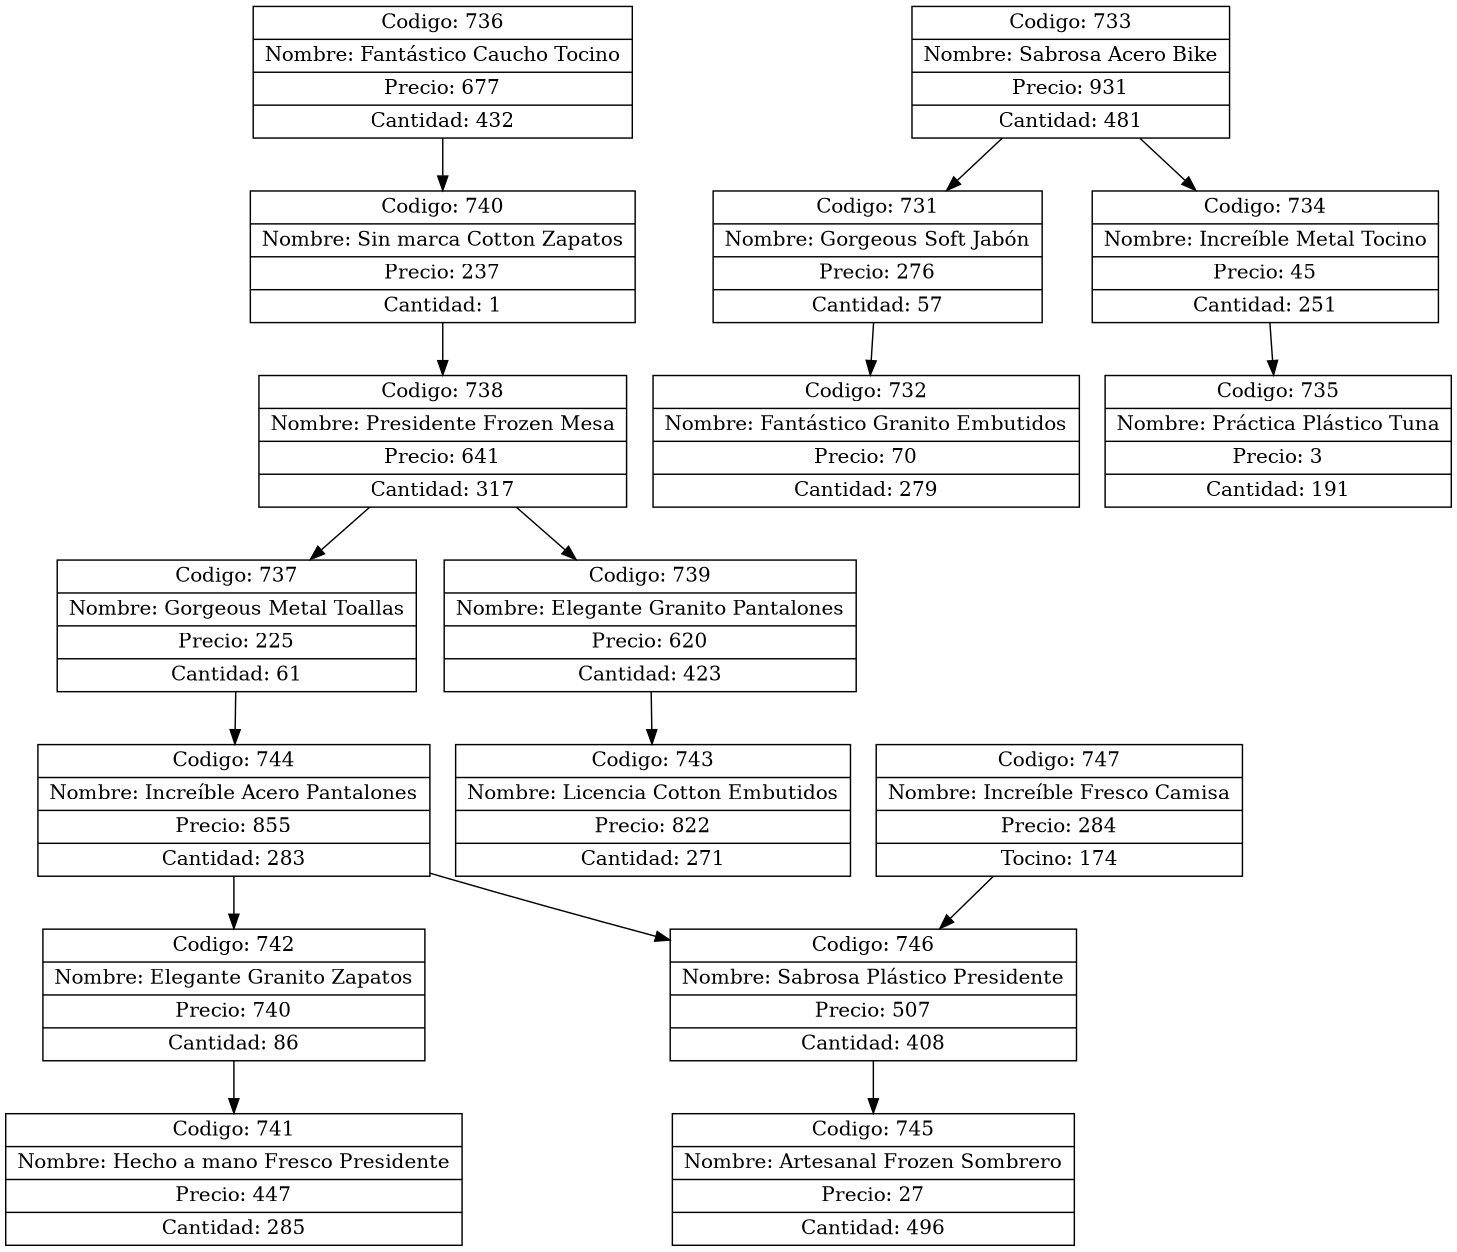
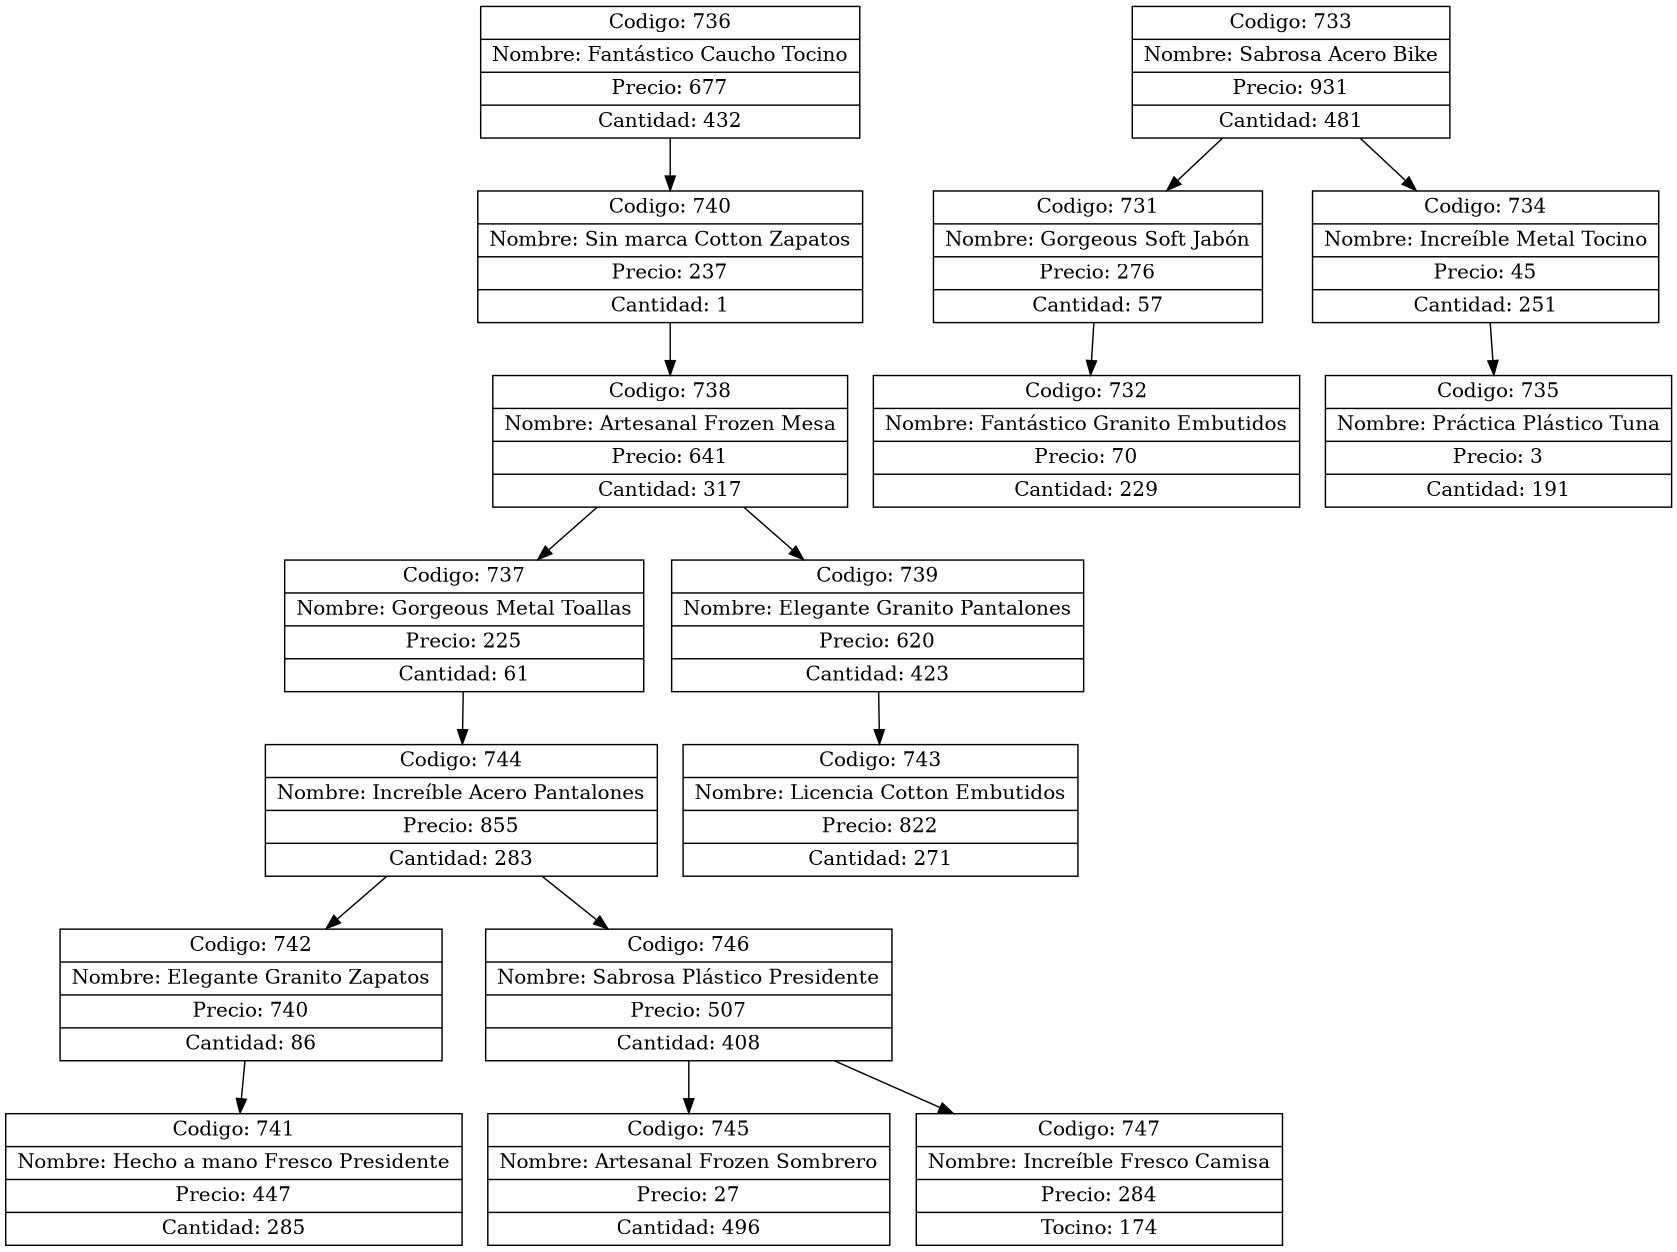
  digraph {
    node [shape=record]
    n1 [label="{ Codigo: 736 | Nombre: Fantástico Caucho Tocino | Precio: 677 | Cantidad: 432}"]
    n2 [label="{ Codigo: 740 | Nombre: Sin marca Cotton Zapatos | Precio: 237 | Cantidad: 1}"]
    n3 [label="{ Codigo: 733 | Nombre: Sabrosa Acero Bike | Precio: 931 | Cantidad: 481}"]
    n4 [label="{ Codigo: 731 | Nombre: Gorgeous Soft Jabón | Precio: 276 | Cantidad: 57}"]
    n5 [label="{ Codigo: 734 | Nombre: Increíble Metal Tocino | Precio: 45 | Cantidad: 251}"]
-   n6 [label="{ Codigo: 738 | Nombre: Presidente Frozen Mesa | Precio: 641 | Cantidad: 317}"]
-   n7 [label="{ Codigo: 732 | Nombre: Fantástico Granito Embutidos | Precio: 70 | Cantidad: 279}"]
+   n6 [label="{ Codigo: 738 | Nombre: Artesanal Frozen Mesa | Precio: 641 | Cantidad: 317}"]
+   n7 [label="{ Codigo: 732 | Nombre: Fantástico Granito Embutidos | Precio: 70 | Cantidad: 229}"]
    n8 [label="{ Codigo: 735 | Nombre: Práctica Plástico Tuna | Precio: 3 | Cantidad: 191}"]
    n9 [label="{ Codigo: 737 | Nombre: Gorgeous Metal Toallas | Precio: 225 | Cantidad: 61}"]
    n10 [label="{ Codigo: 739 | Nombre: Elegante Granito Pantalones | Precio: 620 | Cantidad: 423}"]
    n11 [label="{ Codigo: 744 | Nombre: Increíble Acero Pantalones | Precio: 855 | Cantidad: 283}"]
    n12 [label="{ Codigo: 742 | Nombre: Elegante Granito Zapatos | Precio: 740 | Cantidad: 86}"]
    n13 [label="{ Codigo: 746 | Nombre: Sabrosa Plástico Presidente | Precio: 507 | Cantidad: 408}"]
    n14 [label="{ Codigo: 743 | Nombre: Licencia Cotton Embutidos | Precio: 822 | Cantidad: 271}"]
    n15 [label="{ Codigo: 741 | Nombre: Hecho a mano Fresco Presidente | Precio: 447 | Cantidad: 285}"]
    n16 [label="{ Codigo: 745 | Nombre: Artesanal Frozen Sombrero | Precio: 27 | Cantidad: 496}"]
    n17 [label="{ Codigo: 747 | Nombre: Increíble Fresco Camisa | Precio: 284 | Tocino: 174}"]
    n1 -> n2
    n2 -> n6
    n3 -> n4
    n3 -> n5
    n4 -> n7
    n5 -> n8
    n6 -> n9
    n6 -> n10
    n9 -> n11
    n10 -> n14
    n11 -> n12
    n11 -> n13
    n12 -> n15
    n13 -> n16
-   n17 -> n13
+   n13 -> n17
  }
